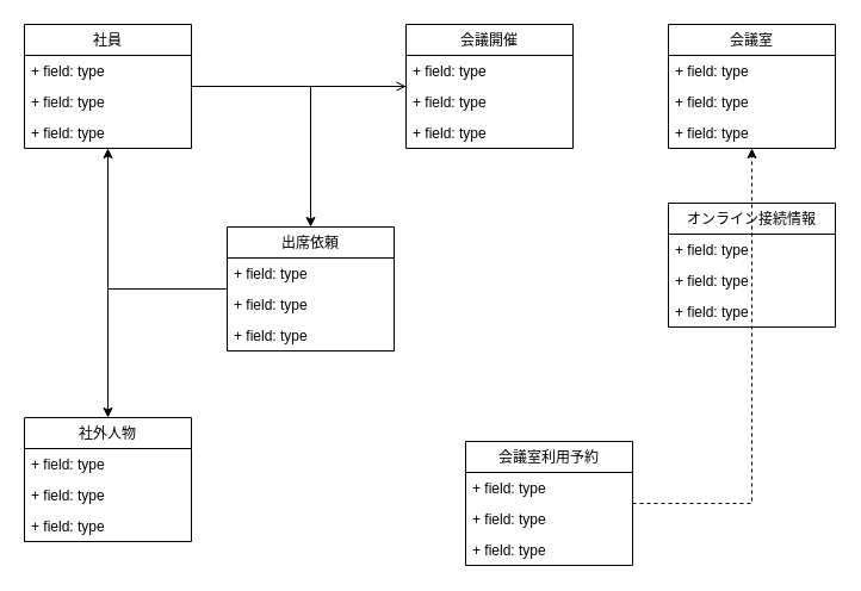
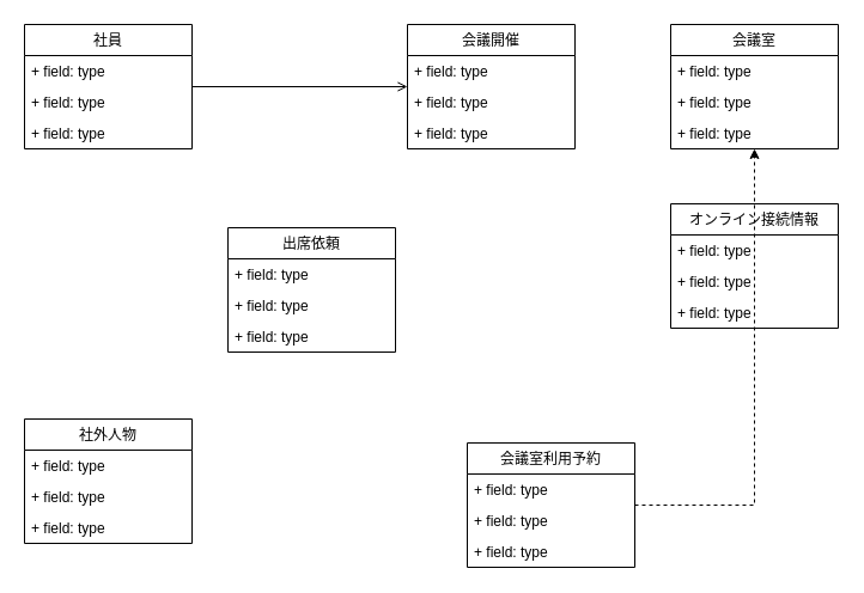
  <mxCell id="0" />
  <mxCell id="1" parent="0" />
  <mxCell id="2" value="会議室" style="swimlane;fontStyle=0;childLayout=stackLayout;horizontal=1;startSize=26;fillColor=none;horizontalStack=0;resizeParent=1;resizeParentMax=0;resizeLast=0;collapsible=1;marginBottom=0;" parent="1" vertex="1"><mxGeometry x="560" y="20" width="140" height="104" as="geometry" /></mxCell>
  <mxCell id="3" value="+ field: type" style="text;strokeColor=none;fillColor=none;align=left;verticalAlign=top;spacingLeft=4;spacingRight=4;overflow=hidden;rotatable=0;points=[[0,0.5],[1,0.5]];portConstraint=eastwest;" parent="2" vertex="1"><mxGeometry y="26" width="140" height="26" as="geometry" /></mxCell>
  <mxCell id="4" value="+ field: type" style="text;strokeColor=none;fillColor=none;align=left;verticalAlign=top;spacingLeft=4;spacingRight=4;overflow=hidden;rotatable=0;points=[[0,0.5],[1,0.5]];portConstraint=eastwest;" parent="2" vertex="1"><mxGeometry y="52" width="140" height="26" as="geometry" /></mxCell>
  <mxCell id="5" value="+ field: type" style="text;strokeColor=none;fillColor=none;align=left;verticalAlign=top;spacingLeft=4;spacingRight=4;overflow=hidden;rotatable=0;points=[[0,0.5],[1,0.5]];portConstraint=eastwest;" parent="2" vertex="1"><mxGeometry y="78" width="140" height="26" as="geometry" /></mxCell>
  <mxCell id="6" style="edgeStyle=orthogonalEdgeStyle;rounded=0;orthogonalLoop=1;jettySize=auto;html=1;endArrow=open;" parent="1" source="7" target="16" edge="1"><mxGeometry relative="1" as="geometry" /></mxCell>
  <mxCell id="7" value="社員" style="swimlane;fontStyle=0;childLayout=stackLayout;horizontal=1;startSize=26;fillColor=none;horizontalStack=0;resizeParent=1;resizeParentMax=0;resizeLast=0;collapsible=1;marginBottom=0;" parent="1" vertex="1"><mxGeometry x="20" y="20" width="140" height="104" as="geometry" /></mxCell>
  <mxCell id="8" value="+ field: type" style="text;strokeColor=none;fillColor=none;align=left;verticalAlign=top;spacingLeft=4;spacingRight=4;overflow=hidden;rotatable=0;points=[[0,0.5],[1,0.5]];portConstraint=eastwest;" parent="7" vertex="1"><mxGeometry y="26" width="140" height="26" as="geometry" /></mxCell>
  <mxCell id="9" value="+ field: type" style="text;strokeColor=none;fillColor=none;align=left;verticalAlign=top;spacingLeft=4;spacingRight=4;overflow=hidden;rotatable=0;points=[[0,0.5],[1,0.5]];portConstraint=eastwest;" parent="7" vertex="1"><mxGeometry y="52" width="140" height="26" as="geometry" /></mxCell>
  <mxCell id="10" value="+ field: type" style="text;strokeColor=none;fillColor=none;align=left;verticalAlign=top;spacingLeft=4;spacingRight=4;overflow=hidden;rotatable=0;points=[[0,0.5],[1,0.5]];portConstraint=eastwest;" parent="7" vertex="1"><mxGeometry y="78" width="140" height="26" as="geometry" /></mxCell>
  <mxCell id="11" value="社外人物" style="swimlane;fontStyle=0;childLayout=stackLayout;horizontal=1;startSize=26;fillColor=none;horizontalStack=0;resizeParent=1;resizeParentMax=0;resizeLast=0;collapsible=1;marginBottom=0;" parent="1" vertex="1"><mxGeometry x="20" y="350" width="140" height="104" as="geometry" /></mxCell>
  <mxCell id="12" value="+ field: type" style="text;strokeColor=none;fillColor=none;align=left;verticalAlign=top;spacingLeft=4;spacingRight=4;overflow=hidden;rotatable=0;points=[[0,0.5],[1,0.5]];portConstraint=eastwest;" parent="11" vertex="1"><mxGeometry y="26" width="140" height="26" as="geometry" /></mxCell>
  <mxCell id="13" value="+ field: type" style="text;strokeColor=none;fillColor=none;align=left;verticalAlign=top;spacingLeft=4;spacingRight=4;overflow=hidden;rotatable=0;points=[[0,0.5],[1,0.5]];portConstraint=eastwest;" parent="11" vertex="1"><mxGeometry y="52" width="140" height="26" as="geometry" /></mxCell>
  <mxCell id="14" value="+ field: type" style="text;strokeColor=none;fillColor=none;align=left;verticalAlign=top;spacingLeft=4;spacingRight=4;overflow=hidden;rotatable=0;points=[[0,0.5],[1,0.5]];portConstraint=eastwest;" parent="11" vertex="1"><mxGeometry y="78" width="140" height="26" as="geometry" /></mxCell>
- <mxCell id="15" style="edgeStyle=orthogonalEdgeStyle;rounded=0;orthogonalLoop=1;jettySize=auto;html=1;" parent="1" source="16" target="22" edge="1"><mxGeometry relative="1" as="geometry" /></mxCell>
  <mxCell id="16" value="会議開催" style="swimlane;fontStyle=0;childLayout=stackLayout;horizontal=1;startSize=26;fillColor=none;horizontalStack=0;resizeParent=1;resizeParentMax=0;resizeLast=0;collapsible=1;marginBottom=0;" parent="1" vertex="1"><mxGeometry x="340" y="20" width="140" height="104" as="geometry" /></mxCell>
  <mxCell id="17" value="+ field: type" style="text;strokeColor=none;fillColor=none;align=left;verticalAlign=top;spacingLeft=4;spacingRight=4;overflow=hidden;rotatable=0;points=[[0,0.5],[1,0.5]];portConstraint=eastwest;" parent="16" vertex="1"><mxGeometry y="26" width="140" height="26" as="geometry" /></mxCell>
  <mxCell id="18" value="+ field: type" style="text;strokeColor=none;fillColor=none;align=left;verticalAlign=top;spacingLeft=4;spacingRight=4;overflow=hidden;rotatable=0;points=[[0,0.5],[1,0.5]];portConstraint=eastwest;" parent="16" vertex="1"><mxGeometry y="52" width="140" height="26" as="geometry" /></mxCell>
  <mxCell id="19" value="+ field: type" style="text;strokeColor=none;fillColor=none;align=left;verticalAlign=top;spacingLeft=4;spacingRight=4;overflow=hidden;rotatable=0;points=[[0,0.5],[1,0.5]];portConstraint=eastwest;" parent="16" vertex="1"><mxGeometry y="78" width="140" height="26" as="geometry" /></mxCell>
- <mxCell id="20" style="edgeStyle=orthogonalEdgeStyle;rounded=0;orthogonalLoop=1;jettySize=auto;html=1;" parent="1" source="22" target="7" edge="1"><mxGeometry relative="1" as="geometry" /></mxCell>
- <mxCell id="21" style="edgeStyle=orthogonalEdgeStyle;rounded=0;orthogonalLoop=1;jettySize=auto;html=1;" parent="1" source="22" target="11" edge="1"><mxGeometry relative="1" as="geometry" /></mxCell>
  <mxCell id="22" value="出席依頼" style="swimlane;fontStyle=0;childLayout=stackLayout;horizontal=1;startSize=26;fillColor=none;horizontalStack=0;resizeParent=1;resizeParentMax=0;resizeLast=0;collapsible=1;marginBottom=0;" parent="1" vertex="1"><mxGeometry x="190" y="190" width="140" height="104" as="geometry" /></mxCell>
  <mxCell id="23" value="+ field: type" style="text;strokeColor=none;fillColor=none;align=left;verticalAlign=top;spacingLeft=4;spacingRight=4;overflow=hidden;rotatable=0;points=[[0,0.5],[1,0.5]];portConstraint=eastwest;" parent="22" vertex="1"><mxGeometry y="26" width="140" height="26" as="geometry" /></mxCell>
  <mxCell id="24" value="+ field: type" style="text;strokeColor=none;fillColor=none;align=left;verticalAlign=top;spacingLeft=4;spacingRight=4;overflow=hidden;rotatable=0;points=[[0,0.5],[1,0.5]];portConstraint=eastwest;" parent="22" vertex="1"><mxGeometry y="52" width="140" height="26" as="geometry" /></mxCell>
  <mxCell id="25" value="+ field: type" style="text;strokeColor=none;fillColor=none;align=left;verticalAlign=top;spacingLeft=4;spacingRight=4;overflow=hidden;rotatable=0;points=[[0,0.5],[1,0.5]];portConstraint=eastwest;" parent="22" vertex="1"><mxGeometry y="78" width="140" height="26" as="geometry" /></mxCell>
  <mxCell id="26" value="オンライン接続情報" style="swimlane;fontStyle=0;childLayout=stackLayout;horizontal=1;startSize=26;fillColor=none;horizontalStack=0;resizeParent=1;resizeParentMax=0;resizeLast=0;collapsible=1;marginBottom=0;" parent="1" vertex="1"><mxGeometry x="560" y="170" width="140" height="104" as="geometry" /></mxCell>
  <mxCell id="27" value="+ field: type" style="text;strokeColor=none;fillColor=none;align=left;verticalAlign=top;spacingLeft=4;spacingRight=4;overflow=hidden;rotatable=0;points=[[0,0.5],[1,0.5]];portConstraint=eastwest;" parent="26" vertex="1"><mxGeometry y="26" width="140" height="26" as="geometry" /></mxCell>
  <mxCell id="28" value="+ field: type" style="text;strokeColor=none;fillColor=none;align=left;verticalAlign=top;spacingLeft=4;spacingRight=4;overflow=hidden;rotatable=0;points=[[0,0.5],[1,0.5]];portConstraint=eastwest;" parent="26" vertex="1"><mxGeometry y="52" width="140" height="26" as="geometry" /></mxCell>
  <mxCell id="29" value="+ field: type" style="text;strokeColor=none;fillColor=none;align=left;verticalAlign=top;spacingLeft=4;spacingRight=4;overflow=hidden;rotatable=0;points=[[0,0.5],[1,0.5]];portConstraint=eastwest;" parent="26" vertex="1"><mxGeometry y="78" width="140" height="26" as="geometry" /></mxCell>
  <mxCell id="30" style="edgeStyle=orthogonalEdgeStyle;rounded=0;orthogonalLoop=1;jettySize=auto;html=1;dashed=1;" parent="1" source="31" target="2" edge="1"><mxGeometry relative="1" as="geometry" /></mxCell>
  <mxCell id="31" value="会議室利用予約" style="swimlane;fontStyle=0;childLayout=stackLayout;horizontal=1;startSize=26;fillColor=none;horizontalStack=0;resizeParent=1;resizeParentMax=0;resizeLast=0;collapsible=1;marginBottom=0;" parent="1" vertex="1"><mxGeometry x="390" y="370" width="140" height="104" as="geometry" /></mxCell>
  <mxCell id="32" value="+ field: type" style="text;strokeColor=none;fillColor=none;align=left;verticalAlign=top;spacingLeft=4;spacingRight=4;overflow=hidden;rotatable=0;points=[[0,0.5],[1,0.5]];portConstraint=eastwest;" parent="31" vertex="1"><mxGeometry y="26" width="140" height="26" as="geometry" /></mxCell>
  <mxCell id="33" value="+ field: type" style="text;strokeColor=none;fillColor=none;align=left;verticalAlign=top;spacingLeft=4;spacingRight=4;overflow=hidden;rotatable=0;points=[[0,0.5],[1,0.5]];portConstraint=eastwest;" parent="31" vertex="1"><mxGeometry y="52" width="140" height="26" as="geometry" /></mxCell>
  <mxCell id="34" value="+ field: type" style="text;strokeColor=none;fillColor=none;align=left;verticalAlign=top;spacingLeft=4;spacingRight=4;overflow=hidden;rotatable=0;points=[[0,0.5],[1,0.5]];portConstraint=eastwest;" parent="31" vertex="1"><mxGeometry y="78" width="140" height="26" as="geometry" /></mxCell>
